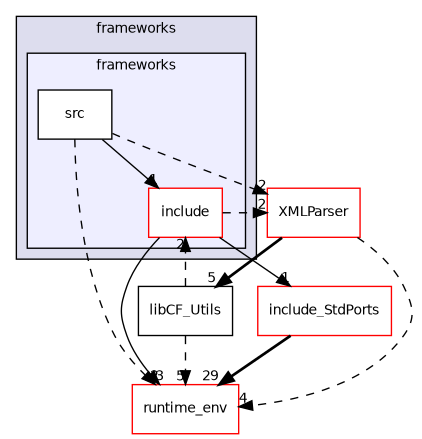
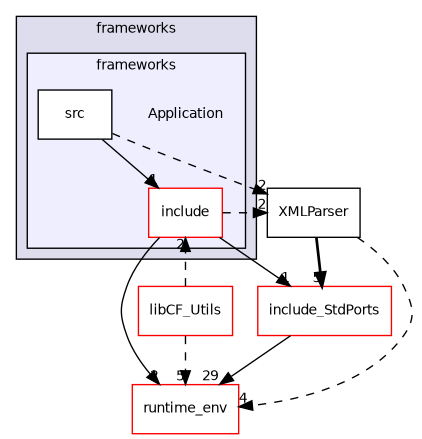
  digraph {
    compound=true
    node [fontname=Helvetica fontsize=10 shape=box color=red fillcolor=white style=filled]
    edge [headlabel=2 labeldistance=1.5 labelfontname=Helvetica labelfontsize=10 style=dashed]
+   n1 [label=Application shape=plaintext color="" fillcolor="" style=""]
    n2 [label=include]
    n3 [color=black label=src]
-   n4 [label=XMLParser]
+   n4 [color=black label=XMLParser]
    n5 [label=include_StdPorts]
    n6 [label=runtime_env]
-   n7 [color=black label=libCF_Utils]
+   n7 [label=libCF_Utils]
    subgraph cluster_1 {
      bgcolor="#ddddee"
      fontname=Helvetica
      fontsize=10
      label=frameworks
      pencolor=black
      subgraph cluster_2 {
        bgcolor="#eeeeff"
        fontname=Helvetica
        fontsize=10
        label=frameworks
        pencolor=black
+       n1
        n2
        n3
      }
    }
    n2 -> n4
    n2 -> n5 [headlabel=1 style=solid]
    n2 -> n6 [style=solid]
    n3 -> n2 [headlabel=1 style=solid]
    n3 -> n4
-   n3 -> n6 [headlabel=3]
    n4 -> n6 [headlabel=4]
-   n4 -> n7 [headlabel=5 style=bold]
-   n5 -> n6 [headlabel=29 style=bold]
+   n4 -> n5 [headlabel=5 style=bold]
+   n5 -> n6 [headlabel=29 style=solid]
    n7 -> n2
    n7 -> n6 [headlabel=5]
  }
